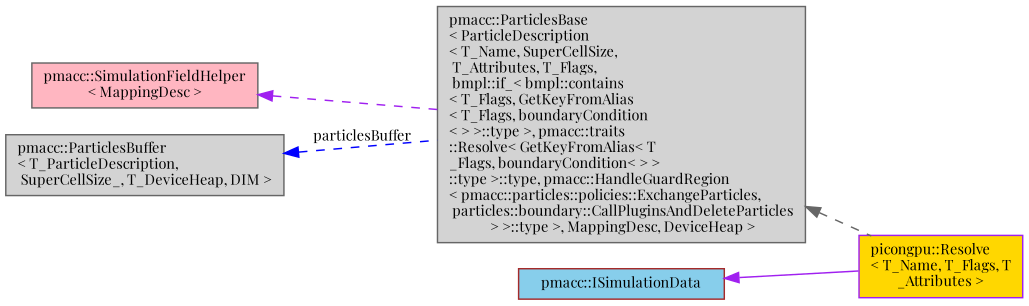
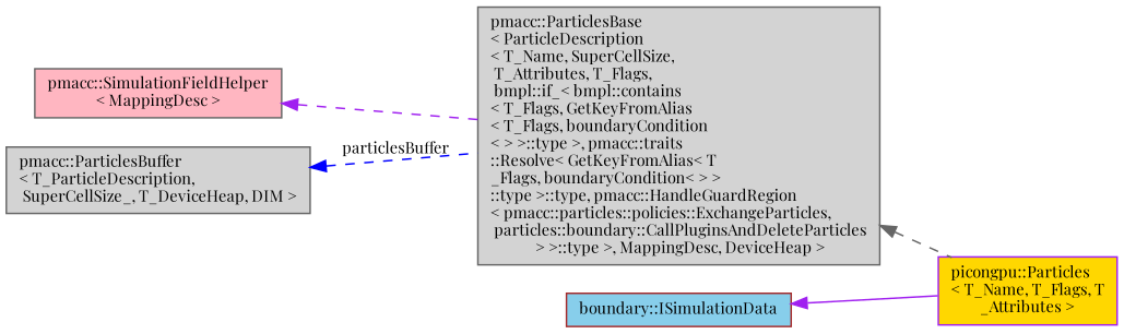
  digraph {
    fontname="Playfair Display"
    rankdir=LR
    node [color=gray40 fillcolor=lightgrey fontname="Playfair Display" fontsize=10 shape=record style=filled]
    edge [color=purple dir=back fontname="Playfair Display" fontsize=10 labelfontname=Helvetica labelfontsize=10 style=dashed]
-   n1 [color=purple fillcolor=gold fontcolor=black height=0.2 label="picongpu::Resolve\l\< T_Name, T_Flags, T\l_Attributes \>" width=0.4]
+   n1 [color=purple fillcolor=gold fontcolor=black height=0.2 label="picongpu::Particles\l\< T_Name, T_Flags, T\l_Attributes \>" width=0.4]
    n2 [height=0.2 label="pmacc::ParticlesBase\l\< ParticleDescription\l\< T_Name, SuperCellSize,\l T_Attributes, T_Flags,\l bmpl::if_\< bmpl::contains\l\< T_Flags, GetKeyFromAlias\l\< T_Flags, boundaryCondition\l\< \> \>::type \>, pmacc::traits\l::Resolve\< GetKeyFromAlias\< T\l_Flags, boundaryCondition\< \> \>\l::type \>::type, pmacc::HandleGuardRegion\l\< pmacc::particles::policies::ExchangeParticles,\l particles::boundary::CallPluginsAndDeleteParticles\l \> \>::type \>, MappingDesc, DeviceHeap \>" width=0.4]
    n3 [fillcolor=lightpink height=0.2 label="pmacc::SimulationFieldHelper\l\< MappingDesc \>" width=0.4]
    n4 [height=0.2 label="pmacc::ParticlesBuffer\l\< T_ParticleDescription,\l SuperCellSize_, T_DeviceHeap, DIM \>" width=0.4]
-   n5 [color=brown fillcolor=skyblue height=0.2 label="pmacc::ISimulationData" width=0.4]
+   n5 [color=brown fillcolor=skyblue height=0.2 label="boundary::ISimulationData" width=0.4]
    n2 -> n1 [color=gray40]
    n3 -> n2
    n4 -> n2 [color=blue label=" particlesBuffer"]
    n5 -> n1 [style=solid]
  }
